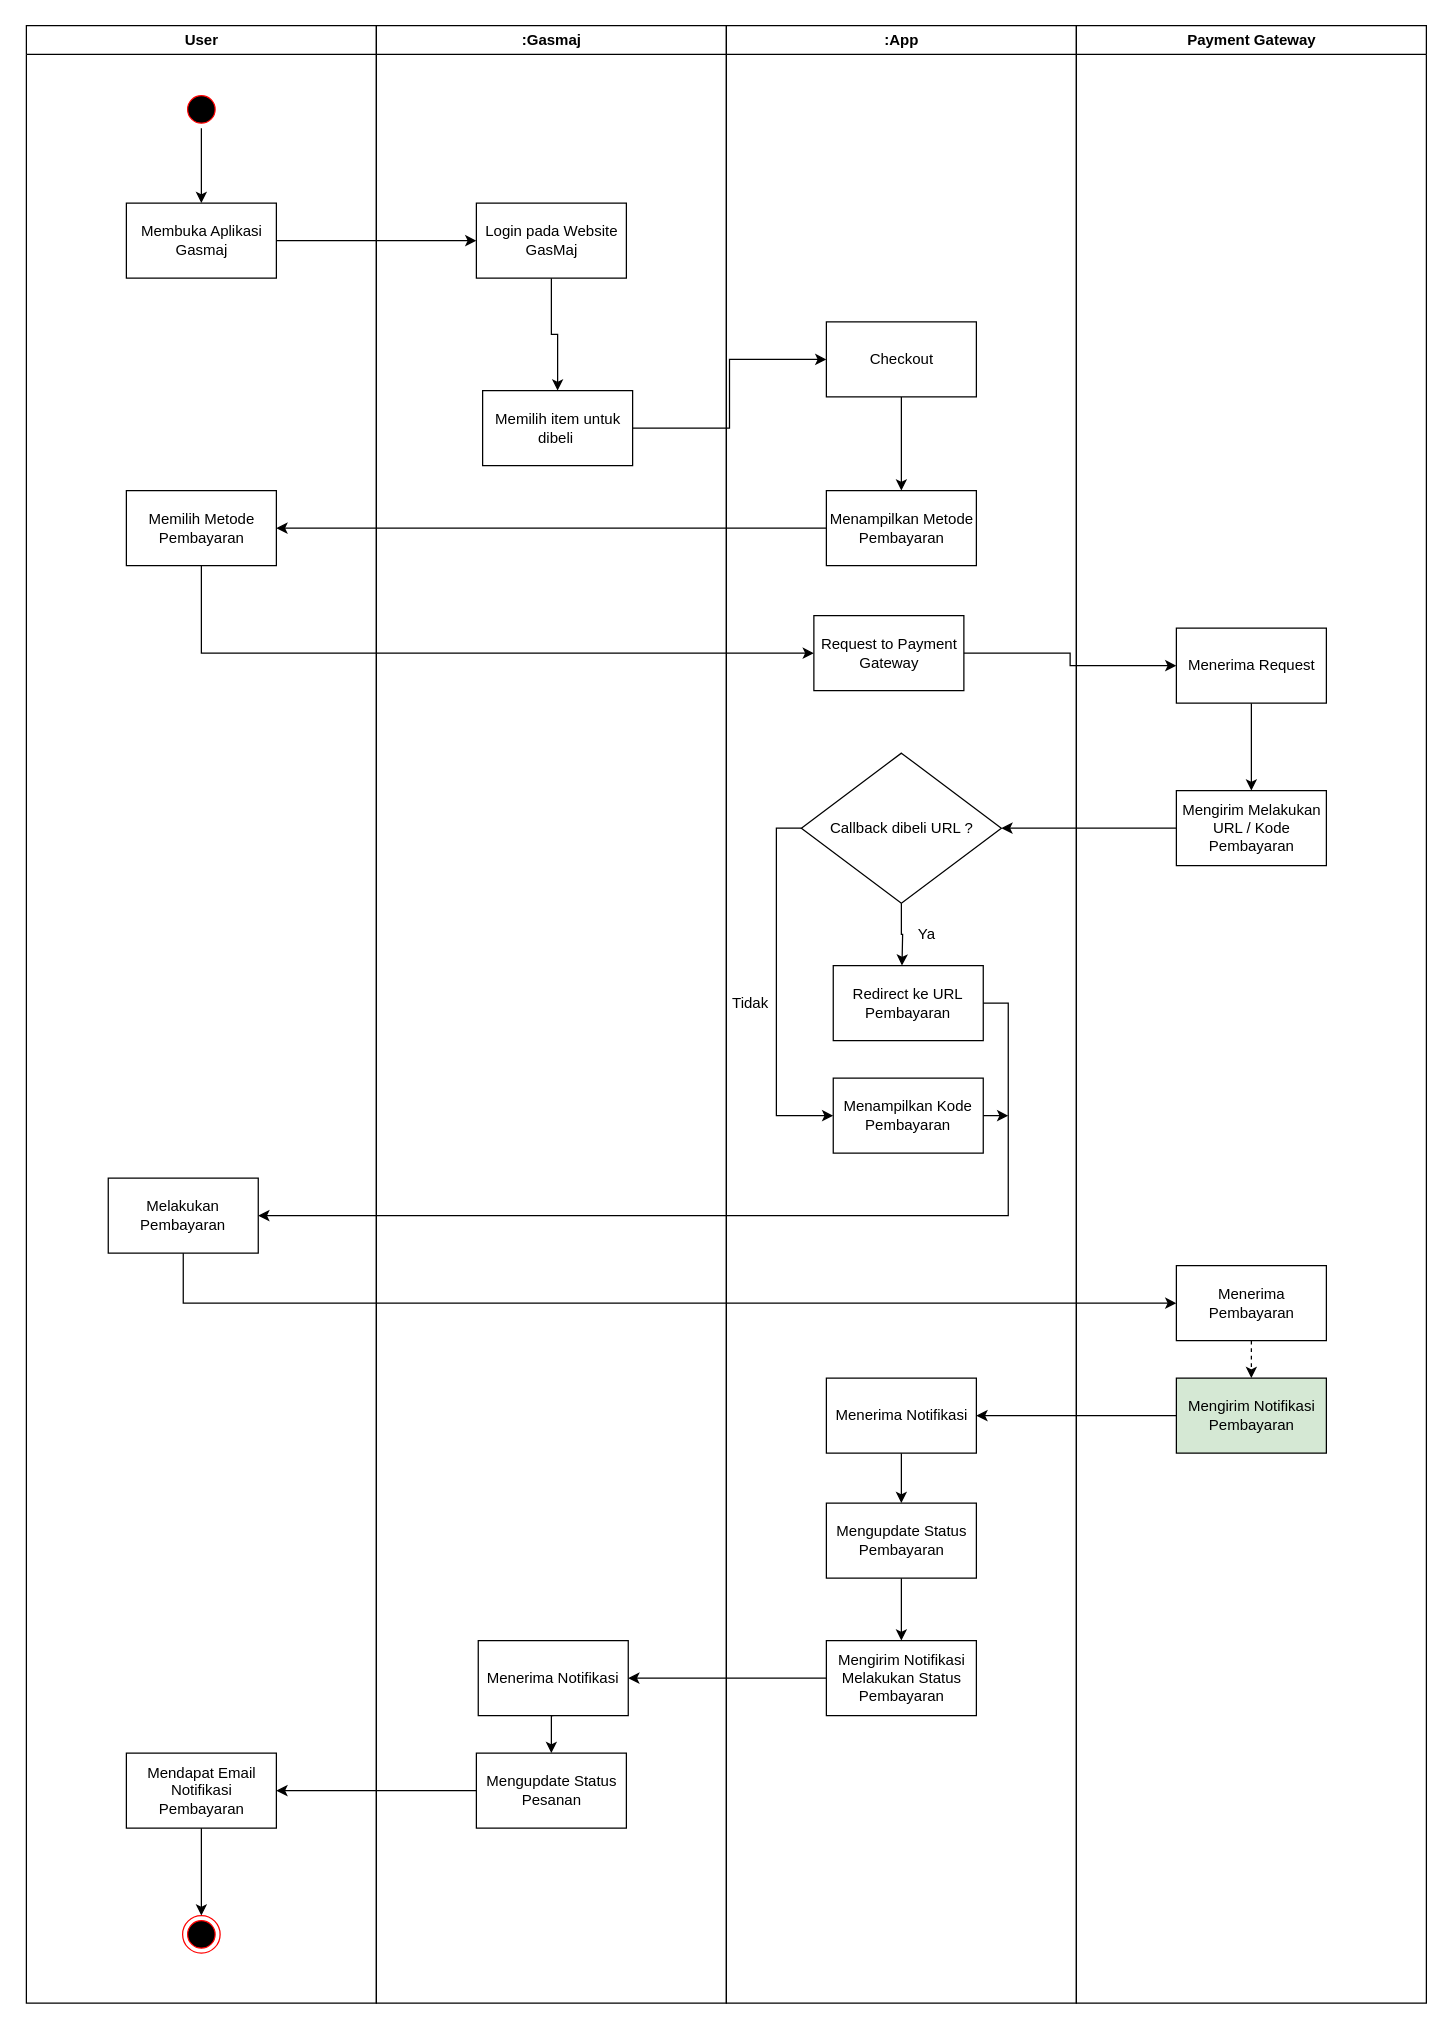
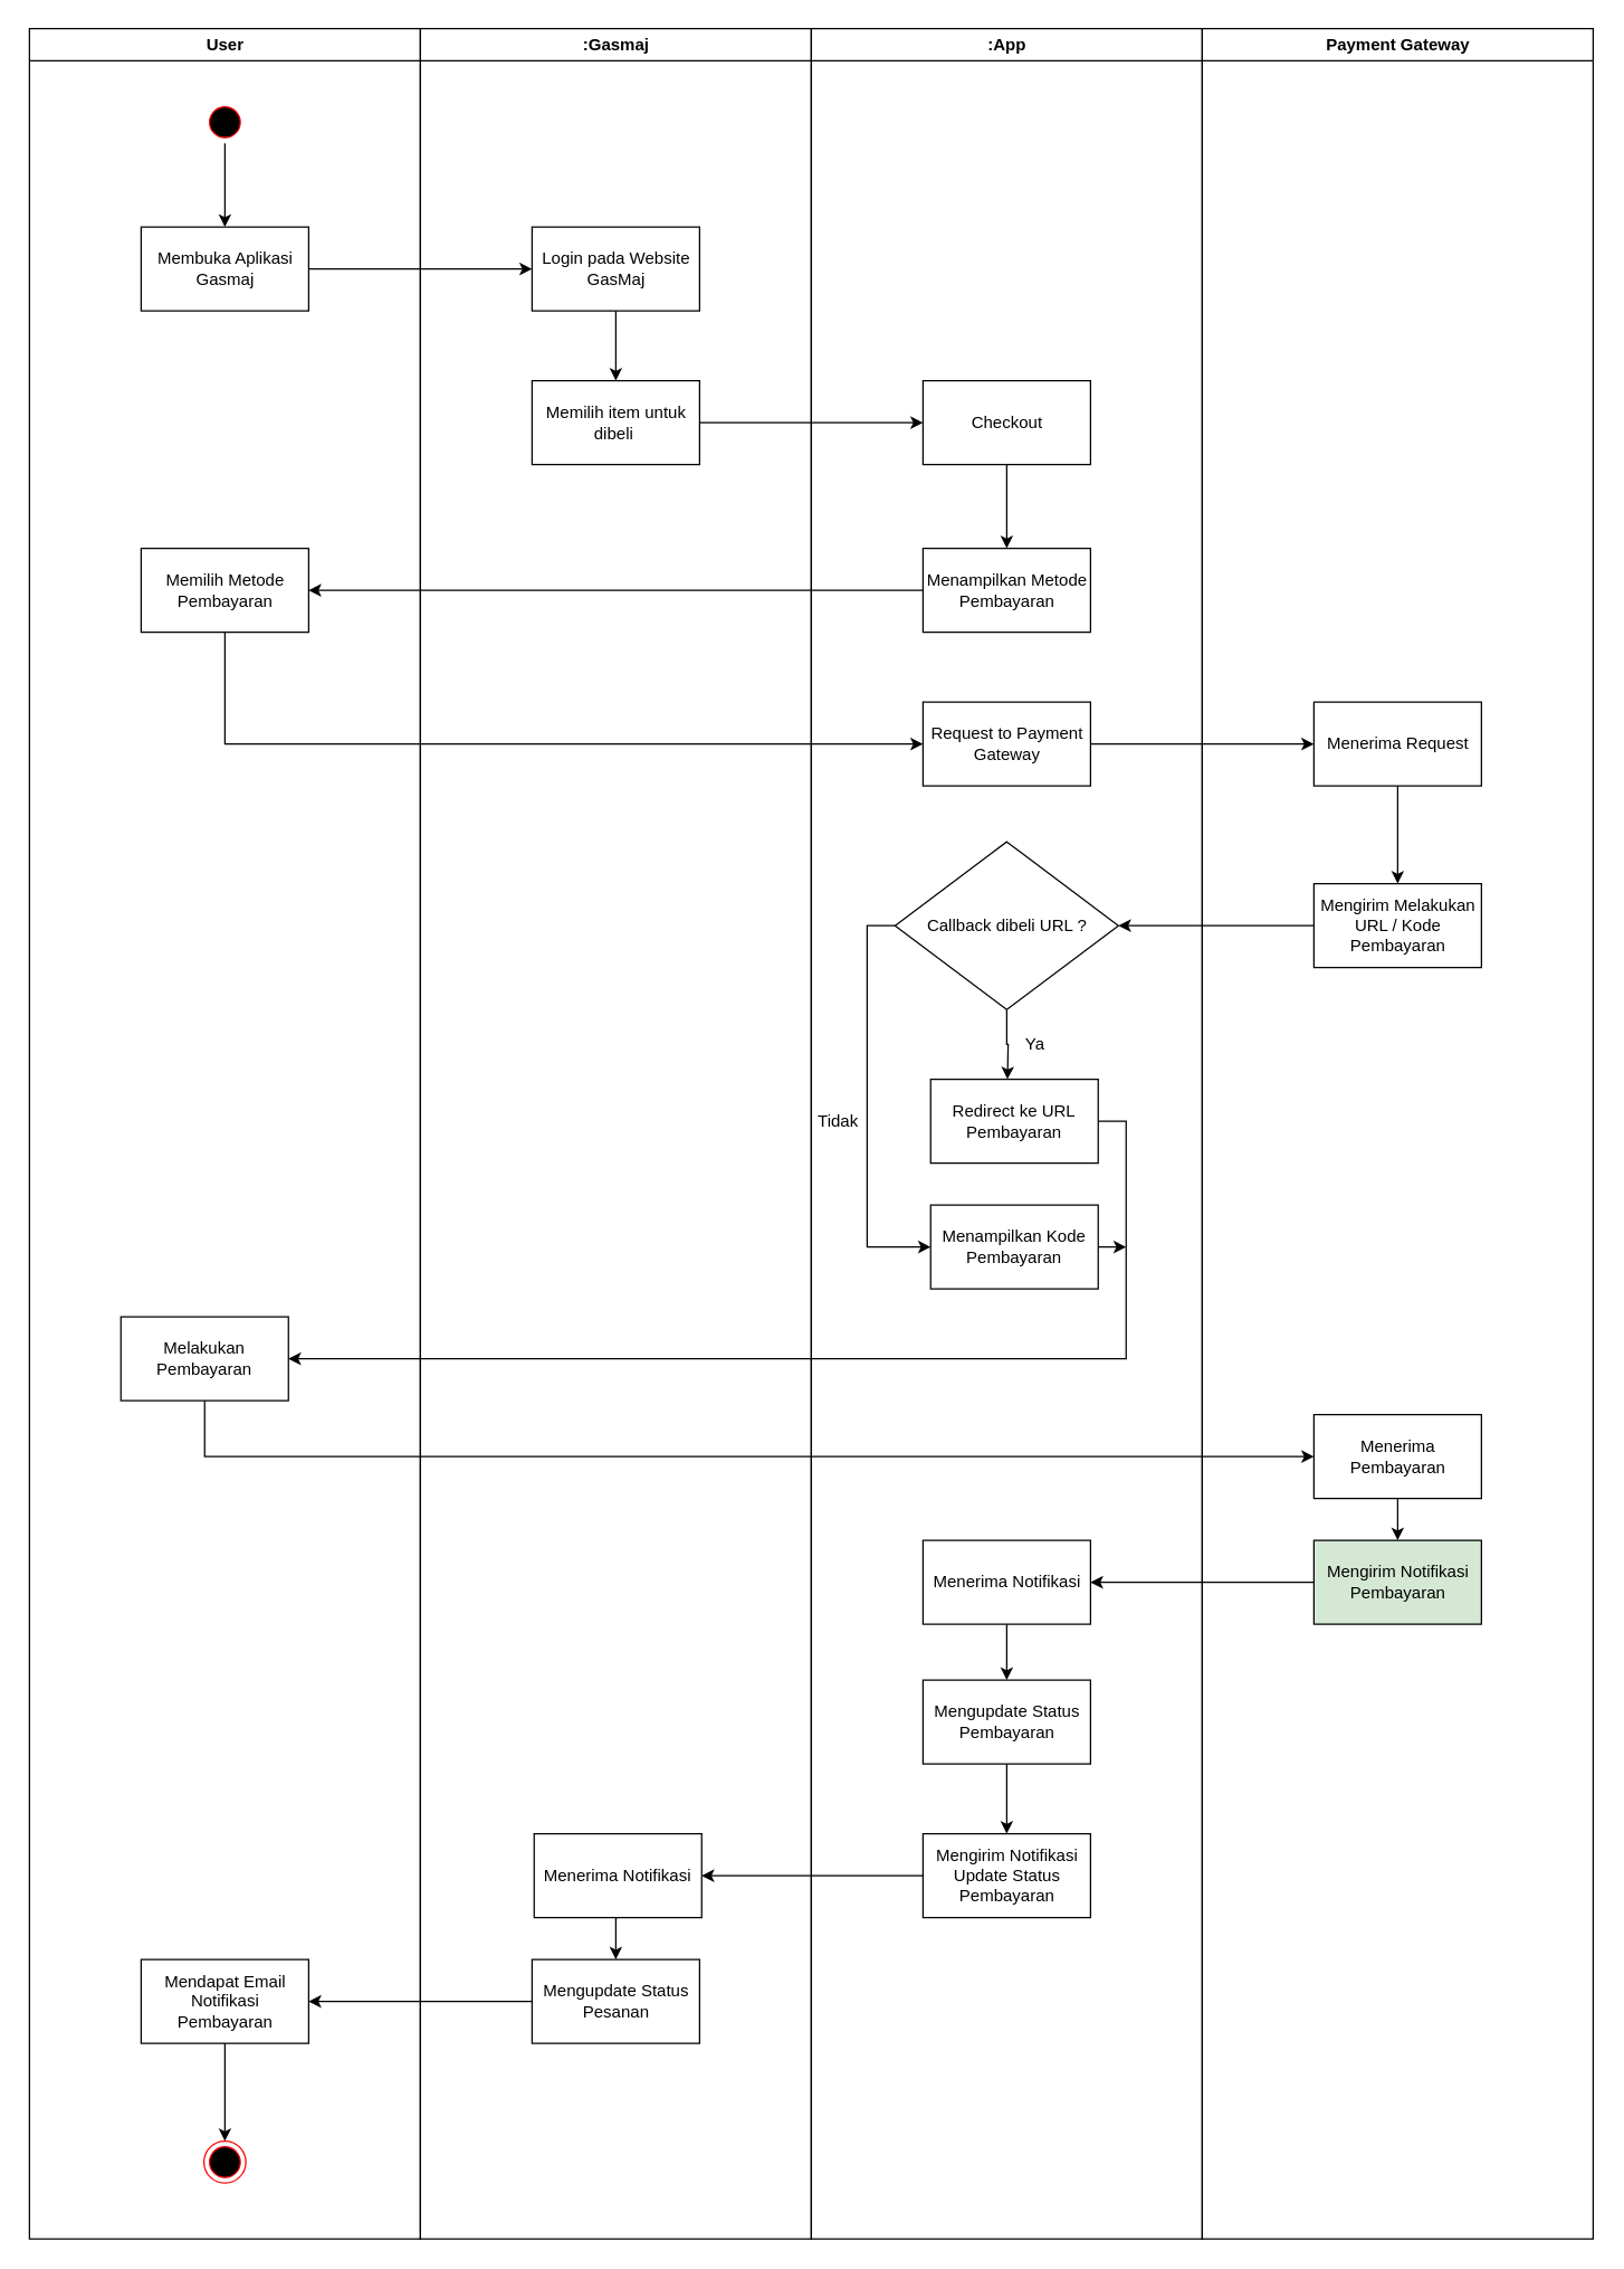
  <mxCell id="0" />
  <mxCell id="1" parent="0" />
  <mxCell id="2" value="User" style="swimlane;whiteSpace=wrap;movable=1;resizable=1;rotatable=1;deletable=1;editable=1;connectable=1;resizeHeight=1;resizeWidth=1;" parent="1" vertex="1"><mxGeometry x="20.5" y="20" width="280" height="1582" as="geometry"><mxRectangle x="164.5" y="128" width="200" height="30" as="alternateBounds" /></mxGeometry></mxCell>
  <mxCell id="3" style="edgeStyle=orthogonalEdgeStyle;rounded=0;orthogonalLoop=1;jettySize=auto;html=1;exitX=0.5;exitY=1;exitDx=0;exitDy=0;entryX=0.5;entryY=0;entryDx=0;entryDy=0;" parent="2" source="4" target="5" edge="1"><mxGeometry relative="1" as="geometry" /></mxCell>
  <mxCell id="4" value="" style="ellipse;shape=startState;fillColor=#000000;strokeColor=#ff0000;" parent="2" vertex="1"><mxGeometry x="125" y="52" width="30" height="30" as="geometry" /></mxCell>
  <mxCell id="5" value="Membuka Aplikasi Gasmaj" style="rounded=0;whiteSpace=wrap;html=1;" parent="2" vertex="1"><mxGeometry x="80" y="142" width="120" height="60" as="geometry" /></mxCell>
  <mxCell id="6" value="Memilih Metode Pembayaran" style="rounded=0;whiteSpace=wrap;html=1;" parent="2" vertex="1"><mxGeometry x="80" y="372" width="120" height="60" as="geometry" /></mxCell>
  <mxCell id="7" value="Melakukan Pembayaran" style="rounded=0;whiteSpace=wrap;html=1;" parent="2" vertex="1"><mxGeometry x="65.5" y="922" width="120" height="60" as="geometry" /></mxCell>
  <mxCell id="8" value="" style="ellipse;shape=endState;fillColor=#000000;strokeColor=#ff0000" parent="2" vertex="1"><mxGeometry x="125" y="1512" width="30" height="30" as="geometry" /></mxCell>
  <mxCell id="9" value="Mendapat Email Notifikasi Pembayaran" style="rounded=0;whiteSpace=wrap;html=1;" parent="2" vertex="1"><mxGeometry x="80" y="1382" width="120" height="60" as="geometry" /></mxCell>
  <mxCell id="10" value=":Gasmaj" style="swimlane;whiteSpace=wrap;movable=1;resizable=1;rotatable=1;deletable=1;editable=1;connectable=1;" parent="1" vertex="1"><mxGeometry x="300.5" y="20" width="280" height="1582" as="geometry" /></mxCell>
  <mxCell id="11" style="edgeStyle=orthogonalEdgeStyle;rounded=0;orthogonalLoop=1;jettySize=auto;html=1;exitX=0.5;exitY=1;exitDx=0;exitDy=0;" parent="10" source="12" target="13" edge="1"><mxGeometry relative="1" as="geometry" /></mxCell>
  <mxCell id="12" value="Login pada Website GasMaj" style="rounded=0;whiteSpace=wrap;html=1;" parent="10" vertex="1"><mxGeometry x="80" y="142" width="120" height="60" as="geometry" /></mxCell>
- <mxCell id="13" value="Memilih item untuk dibeli&amp;nbsp;" style="rounded=0;whiteSpace=wrap;html=1;" parent="10" vertex="1"><mxGeometry x="85" y="292" width="120" height="60" as="geometry" /></mxCell>
+ <mxCell id="13" value="Memilih item untuk dibeli&amp;nbsp;" style="rounded=0;whiteSpace=wrap;html=1;" parent="10" vertex="1"><mxGeometry x="80" y="252" width="120" height="60" as="geometry" /></mxCell>
  <mxCell id="14" style="edgeStyle=orthogonalEdgeStyle;rounded=0;orthogonalLoop=1;jettySize=auto;html=1;exitX=0.5;exitY=1;exitDx=0;exitDy=0;entryX=0.5;entryY=0;entryDx=0;entryDy=0;" parent="10" source="15" target="16" edge="1"><mxGeometry relative="1" as="geometry" /></mxCell>
  <mxCell id="15" value="Menerima Notifikasi" style="rounded=0;whiteSpace=wrap;html=1;" parent="10" vertex="1"><mxGeometry x="81.5" y="1292" width="120" height="60" as="geometry" /></mxCell>
  <mxCell id="16" value="Mengupdate Status Pesanan" style="rounded=0;whiteSpace=wrap;html=1;" parent="10" vertex="1"><mxGeometry x="80" y="1382" width="120" height="60" as="geometry" /></mxCell>
  <mxCell id="17" value=":App" style="swimlane;whiteSpace=wrap;movable=1;resizable=1;rotatable=1;deletable=1;editable=1;connectable=1;" parent="1" vertex="1"><mxGeometry x="580.5" y="20" width="280" height="1582" as="geometry" /></mxCell>
  <mxCell id="18" style="edgeStyle=orthogonalEdgeStyle;rounded=0;orthogonalLoop=1;jettySize=auto;html=1;exitX=0.5;exitY=1;exitDx=0;exitDy=0;entryX=0.5;entryY=0;entryDx=0;entryDy=0;" parent="17" source="19" target="20" edge="1"><mxGeometry relative="1" as="geometry" /></mxCell>
- <mxCell id="19" value="Checkout" style="rounded=0;whiteSpace=wrap;html=1;" parent="17" vertex="1"><mxGeometry x="80" y="237" width="120" height="60" as="geometry" /></mxCell>
+ <mxCell id="19" value="Checkout" style="rounded=0;whiteSpace=wrap;html=1;" parent="17" vertex="1"><mxGeometry x="80" y="252" width="120" height="60" as="geometry" /></mxCell>
  <mxCell id="20" value="Menampilkan Metode Pembayaran" style="rounded=0;whiteSpace=wrap;html=1;" parent="17" vertex="1"><mxGeometry x="80" y="372" width="120" height="60" as="geometry" /></mxCell>
- <mxCell id="21" value="Request to Payment Gateway" style="rounded=0;whiteSpace=wrap;html=1;" parent="17" vertex="1"><mxGeometry x="70" y="472" width="120" height="60" as="geometry" /></mxCell>
+ <mxCell id="21" value="Request to Payment Gateway" style="rounded=0;whiteSpace=wrap;html=1;" parent="17" vertex="1"><mxGeometry x="80" y="482" width="120" height="60" as="geometry" /></mxCell>
  <mxCell id="22" style="edgeStyle=orthogonalEdgeStyle;rounded=0;orthogonalLoop=1;jettySize=auto;html=1;exitX=0;exitY=0.5;exitDx=0;exitDy=0;entryX=0;entryY=0.5;entryDx=0;entryDy=0;" parent="17" source="23" target="24" edge="1"><mxGeometry relative="1" as="geometry" /></mxCell>
  <mxCell id="23" value="Callback dibeli URL ?" style="rhombus;whiteSpace=wrap;html=1;" parent="17" vertex="1"><mxGeometry x="60" y="582" width="160" height="120" as="geometry" /></mxCell>
  <mxCell id="24" value="Menampilkan Kode Pembayaran" style="rounded=0;whiteSpace=wrap;html=1;" parent="17" vertex="1"><mxGeometry x="85.5" y="842" width="120" height="60" as="geometry" /></mxCell>
  <mxCell id="25" value="Redirect ke URL Pembayaran" style="rounded=0;whiteSpace=wrap;html=1;" parent="17" vertex="1"><mxGeometry x="85.5" y="752" width="120" height="60" as="geometry" /></mxCell>
  <mxCell id="26" style="edgeStyle=orthogonalEdgeStyle;rounded=0;orthogonalLoop=1;jettySize=auto;html=1;exitX=0.5;exitY=1;exitDx=0;exitDy=0;entryX=0.5;entryY=0;entryDx=0;entryDy=0;" parent="17" source="27" target="29" edge="1"><mxGeometry relative="1" as="geometry" /></mxCell>
  <mxCell id="27" value="Menerima Notifikasi" style="rounded=0;whiteSpace=wrap;html=1;" parent="17" vertex="1"><mxGeometry x="80" y="1082" width="120" height="60" as="geometry" /></mxCell>
  <mxCell id="28" style="edgeStyle=orthogonalEdgeStyle;rounded=0;orthogonalLoop=1;jettySize=auto;html=1;exitX=0.5;exitY=1;exitDx=0;exitDy=0;entryX=0.5;entryY=0;entryDx=0;entryDy=0;" parent="17" source="29" target="30" edge="1"><mxGeometry relative="1" as="geometry" /></mxCell>
  <mxCell id="29" value="Mengupdate Status Pembayaran" style="rounded=0;whiteSpace=wrap;html=1;" parent="17" vertex="1"><mxGeometry x="80" y="1182" width="120" height="60" as="geometry" /></mxCell>
- <mxCell id="30" value="Mengirim Notifikasi Melakukan Status Pembayaran" style="rounded=0;whiteSpace=wrap;html=1;" parent="17" vertex="1"><mxGeometry x="80" y="1292" width="120" height="60" as="geometry" /></mxCell>
+ <mxCell id="30" value="Mengirim Notifikasi Update Status Pembayaran" style="rounded=0;whiteSpace=wrap;html=1;" parent="17" vertex="1"><mxGeometry x="80" y="1292" width="120" height="60" as="geometry" /></mxCell>
  <mxCell id="31" value="Ya" style="text;html=1;strokeColor=none;fillColor=none;align=center;verticalAlign=middle;whiteSpace=wrap;rounded=0;" parent="17" vertex="1"><mxGeometry x="130.5" y="712" width="60" height="30" as="geometry" /></mxCell>
  <mxCell id="32" value="Tidak" style="text;html=1;strokeColor=none;fillColor=none;align=center;verticalAlign=middle;whiteSpace=wrap;rounded=0;" parent="17" vertex="1"><mxGeometry x="-10.5" y="767" width="60" height="30" as="geometry" /></mxCell>
  <mxCell id="33" style="edgeStyle=orthogonalEdgeStyle;rounded=0;orthogonalLoop=1;jettySize=auto;html=1;exitX=1;exitY=0.5;exitDx=0;exitDy=0;entryX=0;entryY=0.5;entryDx=0;entryDy=0;" parent="1" source="5" target="12" edge="1"><mxGeometry relative="1" as="geometry" /></mxCell>
  <mxCell id="34" value="Payment Gateway" style="swimlane;whiteSpace=wrap;movable=1;resizable=1;rotatable=1;deletable=1;editable=1;connectable=1;" parent="1" vertex="1"><mxGeometry x="860.5" y="20" width="280" height="1582" as="geometry" /></mxCell>
  <mxCell id="35" style="edgeStyle=orthogonalEdgeStyle;rounded=0;orthogonalLoop=1;jettySize=auto;html=1;exitX=0.5;exitY=1;exitDx=0;exitDy=0;entryX=0.5;entryY=0;entryDx=0;entryDy=0;" parent="34" source="36" target="37" edge="1"><mxGeometry relative="1" as="geometry" /></mxCell>
  <mxCell id="36" value="Menerima Request" style="rounded=0;whiteSpace=wrap;html=1;" parent="34" vertex="1"><mxGeometry x="80" y="482" width="120" height="60" as="geometry" /></mxCell>
  <mxCell id="37" value="Mengirim Melakukan URL / Kode Pembayaran" style="rounded=0;whiteSpace=wrap;html=1;" parent="34" vertex="1"><mxGeometry x="80" y="612" width="120" height="60" as="geometry" /></mxCell>
- <mxCell id="38" style="edgeStyle=orthogonalEdgeStyle;rounded=0;orthogonalLoop=1;jettySize=auto;html=1;exitX=0.5;exitY=1;exitDx=0;exitDy=0;entryX=0.5;entryY=0;entryDx=0;entryDy=0;dashed=1;" parent="34" source="39" target="40" edge="1"><mxGeometry relative="1" as="geometry" /></mxCell>
+ <mxCell id="38" style="edgeStyle=orthogonalEdgeStyle;rounded=0;orthogonalLoop=1;jettySize=auto;html=1;exitX=0.5;exitY=1;exitDx=0;exitDy=0;entryX=0.5;entryY=0;entryDx=0;entryDy=0;" parent="34" source="39" target="40" edge="1"><mxGeometry relative="1" as="geometry" /></mxCell>
  <mxCell id="39" value="Menerima Pembayaran" style="rounded=0;whiteSpace=wrap;html=1;" parent="34" vertex="1"><mxGeometry x="80" y="992" width="120" height="60" as="geometry" /></mxCell>
  <mxCell id="40" value="Mengirim Notifikasi Pembayaran" style="rounded=0;whiteSpace=wrap;html=1;fillColor=#d5e8d4;" parent="34" vertex="1"><mxGeometry x="80" y="1082" width="120" height="60" as="geometry" /></mxCell>
  <mxCell id="41" style="edgeStyle=orthogonalEdgeStyle;rounded=0;orthogonalLoop=1;jettySize=auto;html=1;exitX=1;exitY=0.5;exitDx=0;exitDy=0;entryX=0;entryY=0.5;entryDx=0;entryDy=0;" parent="1" source="13" target="19" edge="1"><mxGeometry relative="1" as="geometry"><mxPoint x="646" y="301.579" as="targetPoint" /></mxGeometry></mxCell>
  <mxCell id="42" style="edgeStyle=orthogonalEdgeStyle;rounded=0;orthogonalLoop=1;jettySize=auto;html=1;exitX=0;exitY=0.5;exitDx=0;exitDy=0;entryX=1;entryY=0.5;entryDx=0;entryDy=0;" parent="1" source="20" target="6" edge="1"><mxGeometry relative="1" as="geometry" /></mxCell>
  <mxCell id="43" style="edgeStyle=orthogonalEdgeStyle;rounded=0;orthogonalLoop=1;jettySize=auto;html=1;exitX=0.5;exitY=1;exitDx=0;exitDy=0;entryX=0;entryY=0.5;entryDx=0;entryDy=0;" parent="1" source="6" target="21" edge="1"><mxGeometry relative="1" as="geometry" /></mxCell>
  <mxCell id="44" style="edgeStyle=orthogonalEdgeStyle;rounded=0;orthogonalLoop=1;jettySize=auto;html=1;exitX=1;exitY=0.5;exitDx=0;exitDy=0;entryX=0;entryY=0.5;entryDx=0;entryDy=0;" parent="1" source="21" target="36" edge="1"><mxGeometry relative="1" as="geometry" /></mxCell>
  <mxCell id="45" style="edgeStyle=orthogonalEdgeStyle;rounded=0;orthogonalLoop=1;jettySize=auto;html=1;exitX=0;exitY=0.5;exitDx=0;exitDy=0;entryX=1;entryY=0.5;entryDx=0;entryDy=0;" parent="1" source="37" target="23" edge="1"><mxGeometry relative="1" as="geometry" /></mxCell>
  <mxCell id="46" style="edgeStyle=orthogonalEdgeStyle;rounded=0;orthogonalLoop=1;jettySize=auto;html=1;exitX=0.5;exitY=1;exitDx=0;exitDy=0;" parent="1" source="23" edge="1"><mxGeometry relative="1" as="geometry"><mxPoint x="721" y="772" as="targetPoint" /></mxGeometry></mxCell>
  <mxCell id="47" style="edgeStyle=orthogonalEdgeStyle;rounded=0;orthogonalLoop=1;jettySize=auto;html=1;exitX=1;exitY=0.5;exitDx=0;exitDy=0;entryX=1;entryY=0.5;entryDx=0;entryDy=0;" parent="1" source="25" target="7" edge="1"><mxGeometry relative="1" as="geometry"><mxPoint x="816" y="1043.25" as="targetPoint" /></mxGeometry></mxCell>
  <mxCell id="48" style="edgeStyle=orthogonalEdgeStyle;rounded=0;orthogonalLoop=1;jettySize=auto;html=1;exitX=1;exitY=0.5;exitDx=0;exitDy=0;" parent="1" source="24" edge="1"><mxGeometry relative="1" as="geometry"><mxPoint x="806" y="891.5" as="targetPoint" /></mxGeometry></mxCell>
  <mxCell id="49" style="edgeStyle=orthogonalEdgeStyle;rounded=0;orthogonalLoop=1;jettySize=auto;html=1;exitX=0.5;exitY=1;exitDx=0;exitDy=0;entryX=0;entryY=0.5;entryDx=0;entryDy=0;" parent="1" source="7" target="39" edge="1"><mxGeometry relative="1" as="geometry" /></mxCell>
  <mxCell id="50" style="edgeStyle=orthogonalEdgeStyle;rounded=0;orthogonalLoop=1;jettySize=auto;html=1;exitX=0;exitY=0.5;exitDx=0;exitDy=0;entryX=1;entryY=0.5;entryDx=0;entryDy=0;" parent="1" source="40" target="27" edge="1"><mxGeometry relative="1" as="geometry" /></mxCell>
  <mxCell id="51" style="edgeStyle=orthogonalEdgeStyle;rounded=0;orthogonalLoop=1;jettySize=auto;html=1;exitX=0;exitY=0.5;exitDx=0;exitDy=0;entryX=1;entryY=0.5;entryDx=0;entryDy=0;" parent="1" source="30" target="15" edge="1"><mxGeometry relative="1" as="geometry" /></mxCell>
  <mxCell id="52" style="edgeStyle=orthogonalEdgeStyle;rounded=0;orthogonalLoop=1;jettySize=auto;html=1;exitX=0;exitY=0.5;exitDx=0;exitDy=0;entryX=1;entryY=0.5;entryDx=0;entryDy=0;" parent="1" source="16" target="9" edge="1"><mxGeometry relative="1" as="geometry" /></mxCell>
  <mxCell id="53" style="edgeStyle=orthogonalEdgeStyle;rounded=0;orthogonalLoop=1;jettySize=auto;html=1;exitX=0.5;exitY=1;exitDx=0;exitDy=0;" parent="1" source="9" edge="1"><mxGeometry relative="1" as="geometry"><mxPoint x="160.5" y="1532" as="targetPoint" /></mxGeometry></mxCell>
